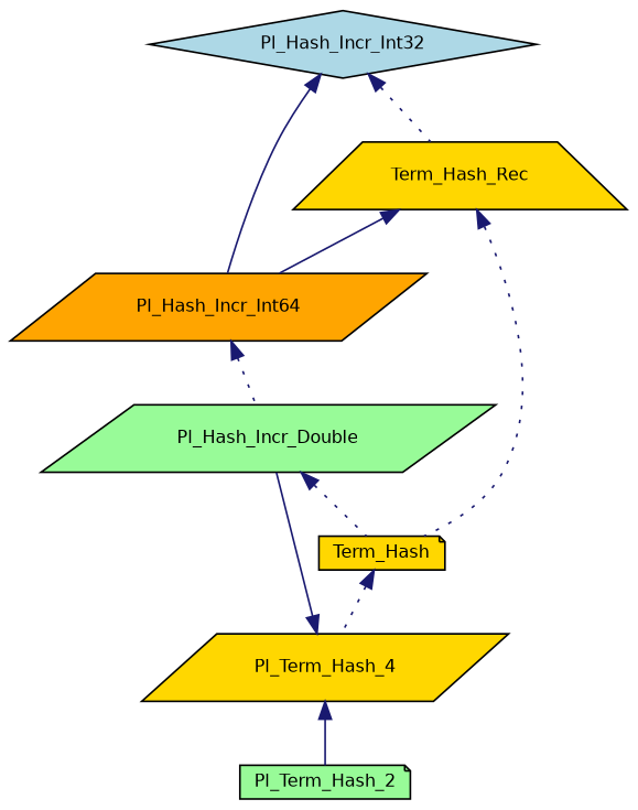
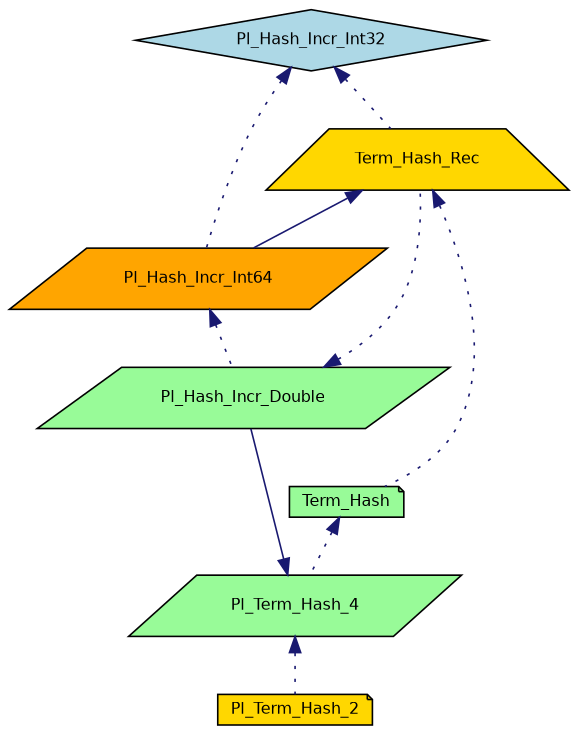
  digraph {
    rankdir=TB
    node [color=black fillcolor=gold fontname=Helvetica fontsize=10 shape=parallelogram style=filled]
    edge [color=midnightblue dir=back fontname=Helvetica fontsize=10 labelfontname=Helvetica labelfontsize=10 style=dotted]
    n1 [fillcolor=lightblue fontcolor=black height=0.2 label=Pl_Hash_Incr_Int32 shape=diamond width=0.4]
    n2 [height=0.2 label=Term_Hash_Rec shape=trapezium width=0.4]
    n3 [fillcolor=orange height=0.2 label=Pl_Hash_Incr_Int64 width=0.4]
-   n4 [height=0.2 label=Term_Hash shape=note width=0.4]
+   n4 [fillcolor=palegreen height=0.2 label=Term_Hash shape=note width=0.4]
    n5 [fillcolor=palegreen height=0.2 label=Pl_Hash_Incr_Double width=0.4]
-   n6 [height=0.2 label=Pl_Term_Hash_4 width=0.4]
-   n7 [fillcolor=palegreen height=0.2 label=Pl_Term_Hash_2 shape=note width=0.4]
+   n6 [fillcolor=palegreen height=0.2 label=Pl_Term_Hash_4 width=0.4]
+   n7 [height=0.2 label=Pl_Term_Hash_2 shape=note width=0.4]
    n1 -> n2
-   n1 -> n3 [style=solid]
+   n1 -> n3
    n2 -> n3 [style=solid]
    n2 -> n4
    n3 -> n5
    n4 -> n6
-   n5 -> n4
+   n5 -> n2
    n6 -> n5 [style=solid]
-   n6 -> n7 [style=solid]
+   n6 -> n7
  }
